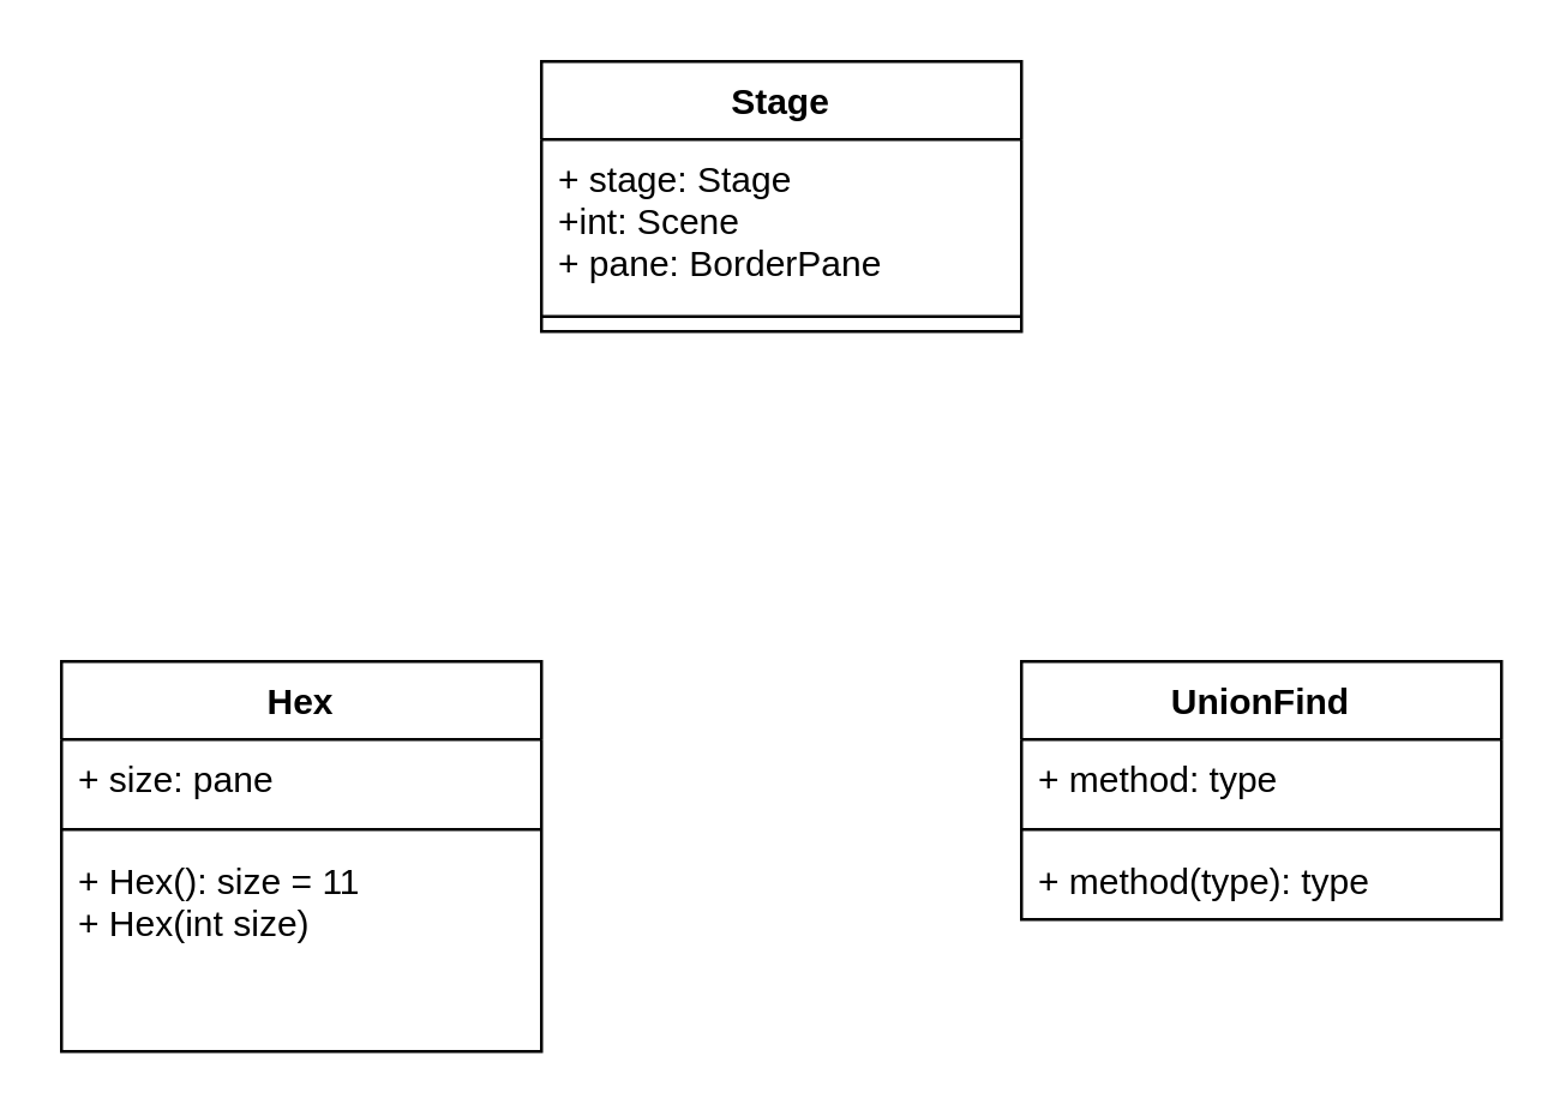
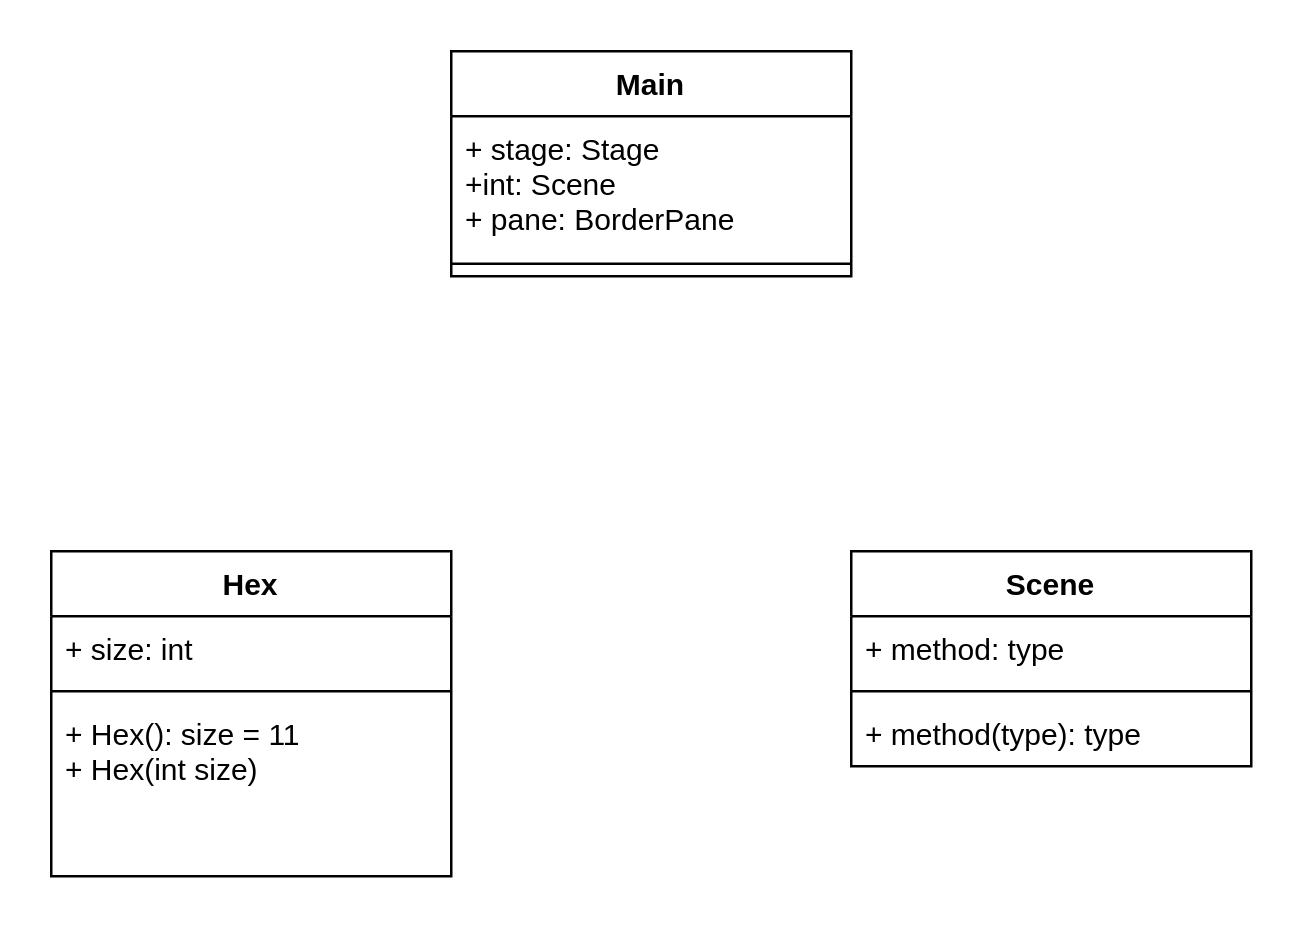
  <mxCell id="0" />
  <mxCell id="1" parent="0" />
- <mxCell id="2" value="Stage" style="swimlane;fontStyle=1;align=center;verticalAlign=top;childLayout=stackLayout;horizontal=1;startSize=26;horizontalStack=0;resizeParent=1;resizeParentMax=0;resizeLast=0;collapsible=1;marginBottom=0;" vertex="1" parent="1"><mxGeometry x="180" y="20" width="160" height="90" as="geometry" /></mxCell>
+ <mxCell id="2" value="Main" style="swimlane;fontStyle=1;align=center;verticalAlign=top;childLayout=stackLayout;horizontal=1;startSize=26;horizontalStack=0;resizeParent=1;resizeParentMax=0;resizeLast=0;collapsible=1;marginBottom=0;" vertex="1" parent="1"><mxGeometry x="180" y="20" width="160" height="90" as="geometry" /></mxCell>
  <mxCell id="3" value="+ stage: Stage&#10;+int: Scene&#10;+ pane: BorderPane" style="text;strokeColor=none;fillColor=none;align=left;verticalAlign=top;spacingLeft=4;spacingRight=4;overflow=hidden;rotatable=0;points=[[0,0.5],[1,0.5]];portConstraint=eastwest;" vertex="1" parent="2"><mxGeometry y="26" width="160" height="54" as="geometry" /></mxCell>
  <mxCell id="4" value="" style="line;strokeWidth=1;fillColor=none;align=left;verticalAlign=middle;spacingTop=-1;spacingLeft=3;spacingRight=3;rotatable=0;labelPosition=right;points=[];portConstraint=eastwest;" vertex="1" parent="2"><mxGeometry y="80" width="160" height="10" as="geometry" /></mxCell>
- <mxCell id="5" value="UnionFind" style="swimlane;fontStyle=1;align=center;verticalAlign=top;childLayout=stackLayout;horizontal=1;startSize=26;horizontalStack=0;resizeParent=1;resizeParentMax=0;resizeLast=0;collapsible=1;marginBottom=0;" vertex="1" parent="1"><mxGeometry x="340" y="220" width="160" height="86" as="geometry" /></mxCell>
+ <mxCell id="5" value="Scene" style="swimlane;fontStyle=1;align=center;verticalAlign=top;childLayout=stackLayout;horizontal=1;startSize=26;horizontalStack=0;resizeParent=1;resizeParentMax=0;resizeLast=0;collapsible=1;marginBottom=0;" vertex="1" parent="1"><mxGeometry x="340" y="220" width="160" height="86" as="geometry" /></mxCell>
  <mxCell id="6" value="+ method: type" style="text;strokeColor=none;fillColor=none;align=left;verticalAlign=top;spacingLeft=4;spacingRight=4;overflow=hidden;rotatable=0;points=[[0,0.5],[1,0.5]];portConstraint=eastwest;" vertex="1" parent="5"><mxGeometry y="26" width="160" height="26" as="geometry" /></mxCell>
  <mxCell id="7" value="" style="line;strokeWidth=1;fillColor=none;align=left;verticalAlign=middle;spacingTop=-1;spacingLeft=3;spacingRight=3;rotatable=0;labelPosition=right;points=[];portConstraint=eastwest;" vertex="1" parent="5"><mxGeometry y="52" width="160" height="8" as="geometry" /></mxCell>
  <mxCell id="8" value="+ method(type): type" style="text;strokeColor=none;fillColor=none;align=left;verticalAlign=top;spacingLeft=4;spacingRight=4;overflow=hidden;rotatable=0;points=[[0,0.5],[1,0.5]];portConstraint=eastwest;" vertex="1" parent="5"><mxGeometry y="60" width="160" height="26" as="geometry" /></mxCell>
  <mxCell id="9" value="Hex" style="swimlane;fontStyle=1;align=center;verticalAlign=top;childLayout=stackLayout;horizontal=1;startSize=26;horizontalStack=0;resizeParent=1;resizeParentMax=0;resizeLast=0;collapsible=1;marginBottom=0;" vertex="1" parent="1"><mxGeometry x="20" y="220" width="160" height="130" as="geometry" /></mxCell>
- <mxCell id="10" value="+ size: pane" style="text;strokeColor=none;fillColor=none;align=left;verticalAlign=top;spacingLeft=4;spacingRight=4;overflow=hidden;rotatable=0;points=[[0,0.5],[1,0.5]];portConstraint=eastwest;" vertex="1" parent="9"><mxGeometry y="26" width="160" height="26" as="geometry" /></mxCell>
+ <mxCell id="10" value="+ size: int" style="text;strokeColor=none;fillColor=none;align=left;verticalAlign=top;spacingLeft=4;spacingRight=4;overflow=hidden;rotatable=0;points=[[0,0.5],[1,0.5]];portConstraint=eastwest;" vertex="1" parent="9"><mxGeometry y="26" width="160" height="26" as="geometry" /></mxCell>
  <mxCell id="11" value="" style="line;strokeWidth=1;fillColor=none;align=left;verticalAlign=middle;spacingTop=-1;spacingLeft=3;spacingRight=3;rotatable=0;labelPosition=right;points=[];portConstraint=eastwest;" vertex="1" parent="9"><mxGeometry y="52" width="160" height="8" as="geometry" /></mxCell>
  <mxCell id="12" value="+ Hex(): size = 11&#10;+ Hex(int size)" style="text;strokeColor=none;fillColor=none;align=left;verticalAlign=top;spacingLeft=4;spacingRight=4;overflow=hidden;rotatable=0;points=[[0,0.5],[1,0.5]];portConstraint=eastwest;" vertex="1" parent="9"><mxGeometry y="60" width="160" height="70" as="geometry" /></mxCell>
